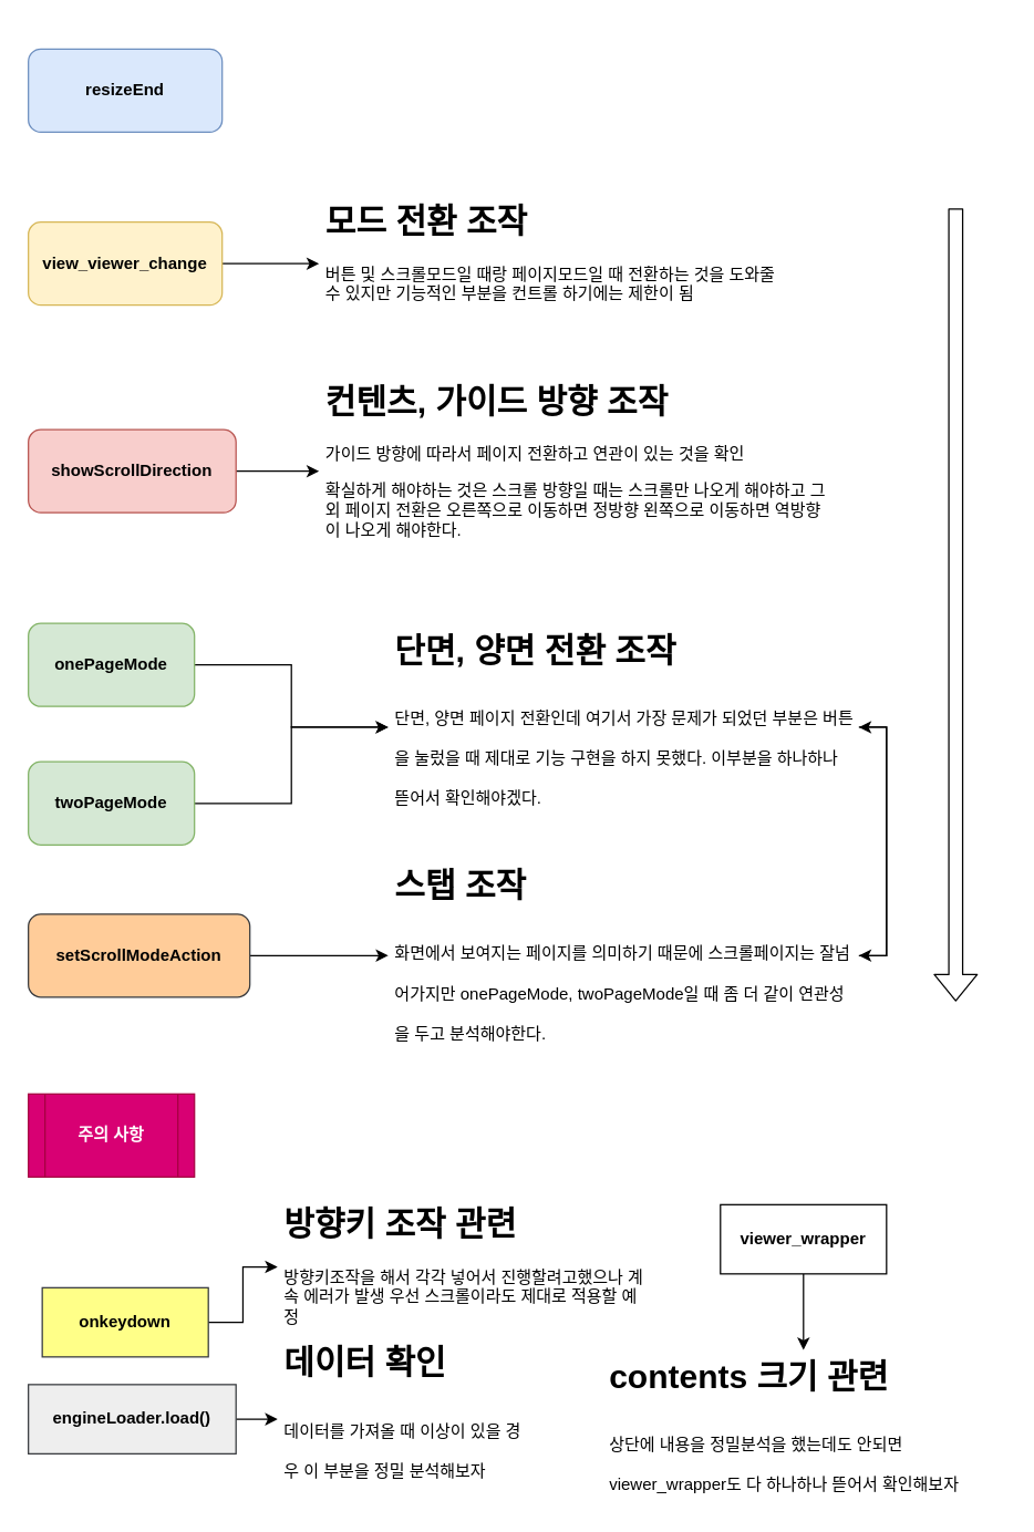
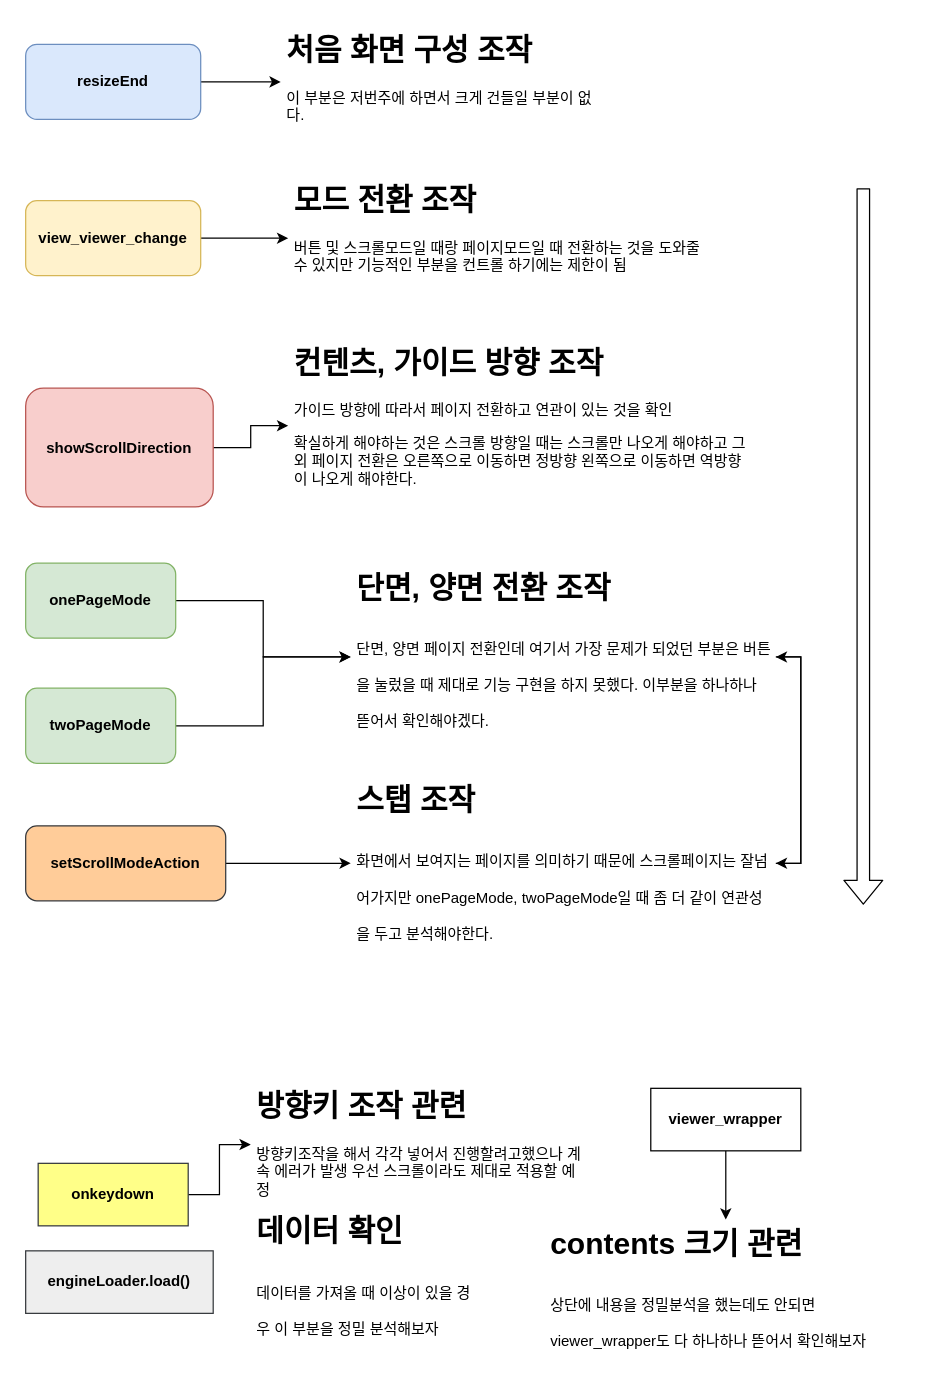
  <mxCell id="0" />
  <mxCell id="1" parent="0" />
  <mxCell id="2" style="edgeStyle=orthogonalEdgeStyle;rounded=0;orthogonalLoop=1;jettySize=auto;html=1;entryX=0;entryY=0.5;entryDx=0;entryDy=0;" parent="1" source="3" target="4" edge="1"><mxGeometry relative="1" as="geometry" /></mxCell>
- <mxCell id="3" value="&lt;b&gt;showScrollDirection&lt;/b&gt;" style="rounded=1;whiteSpace=wrap;html=1;fillColor=#f8cecc;strokeColor=#b85450;" parent="1" vertex="1"><mxGeometry x="20" y="310" width="150" height="60" as="geometry" /></mxCell>
+ <mxCell id="3" value="&lt;b&gt;showScrollDirection&lt;/b&gt;" style="rounded=1;whiteSpace=wrap;html=1;fillColor=#f8cecc;strokeColor=#b85450;" parent="1" vertex="1"><mxGeometry x="20" y="310" width="150" height="95" as="geometry" /></mxCell>
  <mxCell id="4" value="&lt;h1&gt;컨텐츠, 가이드 방향 조작&amp;nbsp;&lt;/h1&gt;&lt;p&gt;가이드 방향에 따라서 페이지 전환하고 연관이 있는 것을 확인&amp;nbsp;&lt;/p&gt;&lt;p&gt;확실하게 해야하는 것은 스크롤 방향일 때는 스크롤만 나오게 해야하고 그 외 페이지 전환은 오른쪽으로 이동하면 정방향 왼쪽으로 이동하면 역방향이 나오게 해야한다.&amp;nbsp;&lt;/p&gt;" style="text;html=1;strokeColor=none;fillColor=none;spacing=5;spacingTop=-20;whiteSpace=wrap;overflow=hidden;rounded=0;" parent="1" vertex="1"><mxGeometry x="230" y="270" width="370" height="140" as="geometry" /></mxCell>
  <mxCell id="5" style="edgeStyle=orthogonalEdgeStyle;rounded=0;orthogonalLoop=1;jettySize=auto;html=1;" parent="1" source="6" target="7" edge="1"><mxGeometry relative="1" as="geometry" /></mxCell>
  <mxCell id="6" value="&lt;b&gt;view_viewer_change&lt;/b&gt;" style="rounded=1;whiteSpace=wrap;html=1;fillColor=#fff2cc;strokeColor=#d6b656;" parent="1" vertex="1"><mxGeometry x="20" y="160" width="140" height="60" as="geometry" /></mxCell>
  <mxCell id="7" value="&lt;h1&gt;모드 전환 조작&lt;/h1&gt;&lt;p&gt;버튼 및 스크롤모드일 때랑 페이지모드일 때 전환하는 것을 도와줄 수 있지만 기능적인 부분을 컨트롤 하기에는 제한이 됨&amp;nbsp;&lt;/p&gt;" style="text;html=1;strokeColor=none;fillColor=none;spacing=5;spacingTop=-20;whiteSpace=wrap;overflow=hidden;rounded=0;" parent="1" vertex="1"><mxGeometry x="230" y="140" width="340" height="100" as="geometry" /></mxCell>
  <mxCell id="8" style="edgeStyle=orthogonalEdgeStyle;rounded=0;orthogonalLoop=1;jettySize=auto;html=1;entryX=0;entryY=0.5;entryDx=0;entryDy=0;" parent="1" source="9" target="13" edge="1"><mxGeometry relative="1" as="geometry" /></mxCell>
  <mxCell id="9" value="&lt;b&gt;onePageMode&lt;/b&gt;" style="rounded=1;whiteSpace=wrap;html=1;fillColor=#d5e8d4;strokeColor=#82b366;" parent="1" vertex="1"><mxGeometry x="20" y="450" width="120" height="60" as="geometry" /></mxCell>
  <mxCell id="10" style="edgeStyle=orthogonalEdgeStyle;rounded=0;orthogonalLoop=1;jettySize=auto;html=1;" parent="1" source="11" target="13" edge="1"><mxGeometry relative="1" as="geometry" /></mxCell>
  <mxCell id="11" value="&lt;b&gt;twoPageMode&lt;/b&gt;" style="rounded=1;whiteSpace=wrap;html=1;fillColor=#d5e8d4;strokeColor=#82b366;" parent="1" vertex="1"><mxGeometry x="20" y="550" width="120" height="60" as="geometry" /></mxCell>
  <mxCell id="12" style="edgeStyle=orthogonalEdgeStyle;rounded=0;orthogonalLoop=1;jettySize=auto;html=1;entryX=1;entryY=0.5;entryDx=0;entryDy=0;" edge="1" parent="1" source="13" target="24"><mxGeometry relative="1" as="geometry"><Array as="points"><mxPoint x="640" y="525" /><mxPoint x="640" y="690" /></Array></mxGeometry></mxCell>
  <mxCell id="13" value="&lt;h1&gt;&lt;span&gt;단면, 양면 전환 조작&lt;/span&gt;&lt;/h1&gt;&lt;h1&gt;&lt;span style=&quot;font-size: 12px ; font-weight: 400&quot;&gt;단면, 양면 페이지 전환인데 여기서 가장 문제가 되었던 부분은 버튼을 눌렀을 때 제대로 기능 구현을 하지 못했다. 이부분을 하나하나 뜯어서 확인해야겠다.&lt;/span&gt;&lt;/h1&gt;" style="text;html=1;strokeColor=none;fillColor=none;spacing=5;spacingTop=-20;whiteSpace=wrap;overflow=hidden;rounded=0;" parent="1" vertex="1"><mxGeometry x="280" y="450" width="340" height="150" as="geometry" /></mxCell>
+ <mxCell id="14" style="edgeStyle=orthogonalEdgeStyle;rounded=0;orthogonalLoop=1;jettySize=auto;html=1;" edge="1" parent="1" source="15" target="16"><mxGeometry relative="1" as="geometry" /></mxCell>
  <mxCell id="15" value="&lt;b&gt;resizeEnd&lt;/b&gt;" style="rounded=1;whiteSpace=wrap;html=1;fillColor=#dae8fc;strokeColor=#6c8ebf;" vertex="1" parent="1"><mxGeometry x="20" y="35" width="140" height="60" as="geometry" /></mxCell>
- <mxCell id="17" value="&lt;b&gt;주의 사항&lt;/b&gt;" style="shape=process;whiteSpace=wrap;html=1;backgroundOutline=1;fillColor=#d80073;strokeColor=#A50040;fontColor=#ffffff;" vertex="1" parent="1"><mxGeometry x="20" y="790" width="120" height="60" as="geometry" /></mxCell>
+ <mxCell id="16" value="&lt;h1&gt;처음 화면 구성 조작&lt;/h1&gt;&lt;p&gt;이 부분은 저번주에 하면서 크게 건들일 부분이 없다.&amp;nbsp;&lt;/p&gt;" style="text;html=1;strokeColor=none;fillColor=none;spacing=5;spacingTop=-20;whiteSpace=wrap;overflow=hidden;rounded=0;" vertex="1" parent="1"><mxGeometry x="224" y="20" width="260" height="90" as="geometry" /></mxCell>
  <mxCell id="18" style="edgeStyle=orthogonalEdgeStyle;rounded=0;orthogonalLoop=1;jettySize=auto;html=1;entryX=0;entryY=0.5;entryDx=0;entryDy=0;" edge="1" parent="1" source="19" target="20"><mxGeometry relative="1" as="geometry" /></mxCell>
  <mxCell id="19" value="&lt;b&gt;onkeydown&lt;/b&gt;" style="rounded=0;whiteSpace=wrap;html=1;fillColor=#ffff88;strokeColor=#36393d;" vertex="1" parent="1"><mxGeometry x="30" y="930" width="120" height="50" as="geometry" /></mxCell>
  <mxCell id="20" value="&lt;h1&gt;방향키 조작 관련&lt;/h1&gt;&lt;p&gt;방향키조작을 해서 각각 넣어서 진행할려고했으나 계속 에러가 발생 우선 스크롤이라도 제대로 적용할 예정&amp;nbsp;&lt;/p&gt;" style="text;html=1;strokeColor=none;fillColor=none;spacing=5;spacingTop=-20;whiteSpace=wrap;overflow=hidden;rounded=0;" vertex="1" parent="1"><mxGeometry x="200" y="865" width="270" height="100" as="geometry" /></mxCell>
  <mxCell id="21" style="edgeStyle=orthogonalEdgeStyle;rounded=0;orthogonalLoop=1;jettySize=auto;html=1;" edge="1" parent="1" source="22" target="24"><mxGeometry relative="1" as="geometry" /></mxCell>
  <mxCell id="22" value="&lt;b&gt;setScrollModeAction&lt;/b&gt;" style="rounded=1;whiteSpace=wrap;html=1;fillColor=#ffcc99;strokeColor=#36393d;" vertex="1" parent="1"><mxGeometry x="20" y="660" width="160" height="60" as="geometry" /></mxCell>
  <mxCell id="23" style="edgeStyle=orthogonalEdgeStyle;rounded=0;orthogonalLoop=1;jettySize=auto;html=1;entryX=1;entryY=0.5;entryDx=0;entryDy=0;" edge="1" parent="1" source="24" target="13"><mxGeometry relative="1" as="geometry"><Array as="points"><mxPoint x="640" y="690" /><mxPoint x="640" y="525" /></Array></mxGeometry></mxCell>
  <mxCell id="24" value="&lt;h1&gt;&lt;span&gt;스탭 조작&lt;/span&gt;&lt;/h1&gt;&lt;h1&gt;&lt;span style=&quot;font-size: 12px ; font-weight: 400&quot;&gt;화면에서 보여지는 페이지를 의미하기 때문에 스크롤페이지는 잘넘어가지만 onePageMode, twoPageMode일 때 좀 더 같이 연관성을 두고 분석해야한다.&amp;nbsp;&lt;/span&gt;&lt;/h1&gt;" style="text;html=1;strokeColor=none;fillColor=none;spacing=5;spacingTop=-20;whiteSpace=wrap;overflow=hidden;rounded=0;" vertex="1" parent="1"><mxGeometry x="280" y="620" width="340" height="140" as="geometry" /></mxCell>
- <mxCell id="25" style="edgeStyle=orthogonalEdgeStyle;rounded=0;orthogonalLoop=1;jettySize=auto;html=1;entryX=0;entryY=0.5;entryDx=0;entryDy=0;" edge="1" parent="1" source="26" target="27"><mxGeometry relative="1" as="geometry" /></mxCell>
  <mxCell id="26" value="&lt;b&gt;engineLoader.load()&lt;/b&gt;" style="rounded=0;whiteSpace=wrap;html=1;fillColor=#eeeeee;strokeColor=#36393d;" vertex="1" parent="1"><mxGeometry x="20" y="1000" width="150" height="50" as="geometry" /></mxCell>
  <mxCell id="27" value="&lt;h1&gt;&lt;span&gt;데이터 확인&lt;/span&gt;&lt;/h1&gt;&lt;h1&gt;&lt;span style=&quot;font-size: 12px ; font-weight: 400&quot;&gt;데이터를 가져올 때 이상이 있을 경우 이 부분을 정밀 분석해보자&amp;nbsp;&lt;/span&gt;&lt;/h1&gt;" style="text;html=1;strokeColor=none;fillColor=none;spacing=5;spacingTop=-20;whiteSpace=wrap;overflow=hidden;rounded=0;" vertex="1" parent="1"><mxGeometry x="200" y="965" width="190" height="120" as="geometry" /></mxCell>
  <mxCell id="28" value="" style="shape=flexArrow;endArrow=classic;html=1;" edge="1" parent="1"><mxGeometry width="50" height="50" relative="1" as="geometry"><mxPoint x="690" y="150" as="sourcePoint" /><mxPoint x="690" y="723.2" as="targetPoint" /></mxGeometry></mxCell>
  <mxCell id="29" style="edgeStyle=orthogonalEdgeStyle;rounded=0;orthogonalLoop=1;jettySize=auto;html=1;" edge="1" parent="1" source="30" target="31"><mxGeometry relative="1" as="geometry" /></mxCell>
  <mxCell id="30" value="&lt;b&gt;viewer_wrapper&lt;/b&gt;" style="rounded=0;whiteSpace=wrap;html=1;" vertex="1" parent="1"><mxGeometry x="520" y="870" width="120" height="50" as="geometry" /></mxCell>
  <mxCell id="31" value="&lt;h1&gt;&lt;span&gt;contents 크기 관련&lt;/span&gt;&lt;/h1&gt;&lt;h1&gt;&lt;span style=&quot;font-size: 12px ; font-weight: 400&quot;&gt;상단에 내용을 정밀분석을 했는데도 안되면 viewer_wrapper도 다 하나하나 뜯어서 확인해보자&amp;nbsp;&lt;/span&gt;&lt;/h1&gt;" style="text;html=1;strokeColor=none;fillColor=none;spacing=5;spacingTop=-20;whiteSpace=wrap;overflow=hidden;rounded=0;" vertex="1" parent="1"><mxGeometry x="435" y="975" width="290" height="110" as="geometry" /></mxCell>
